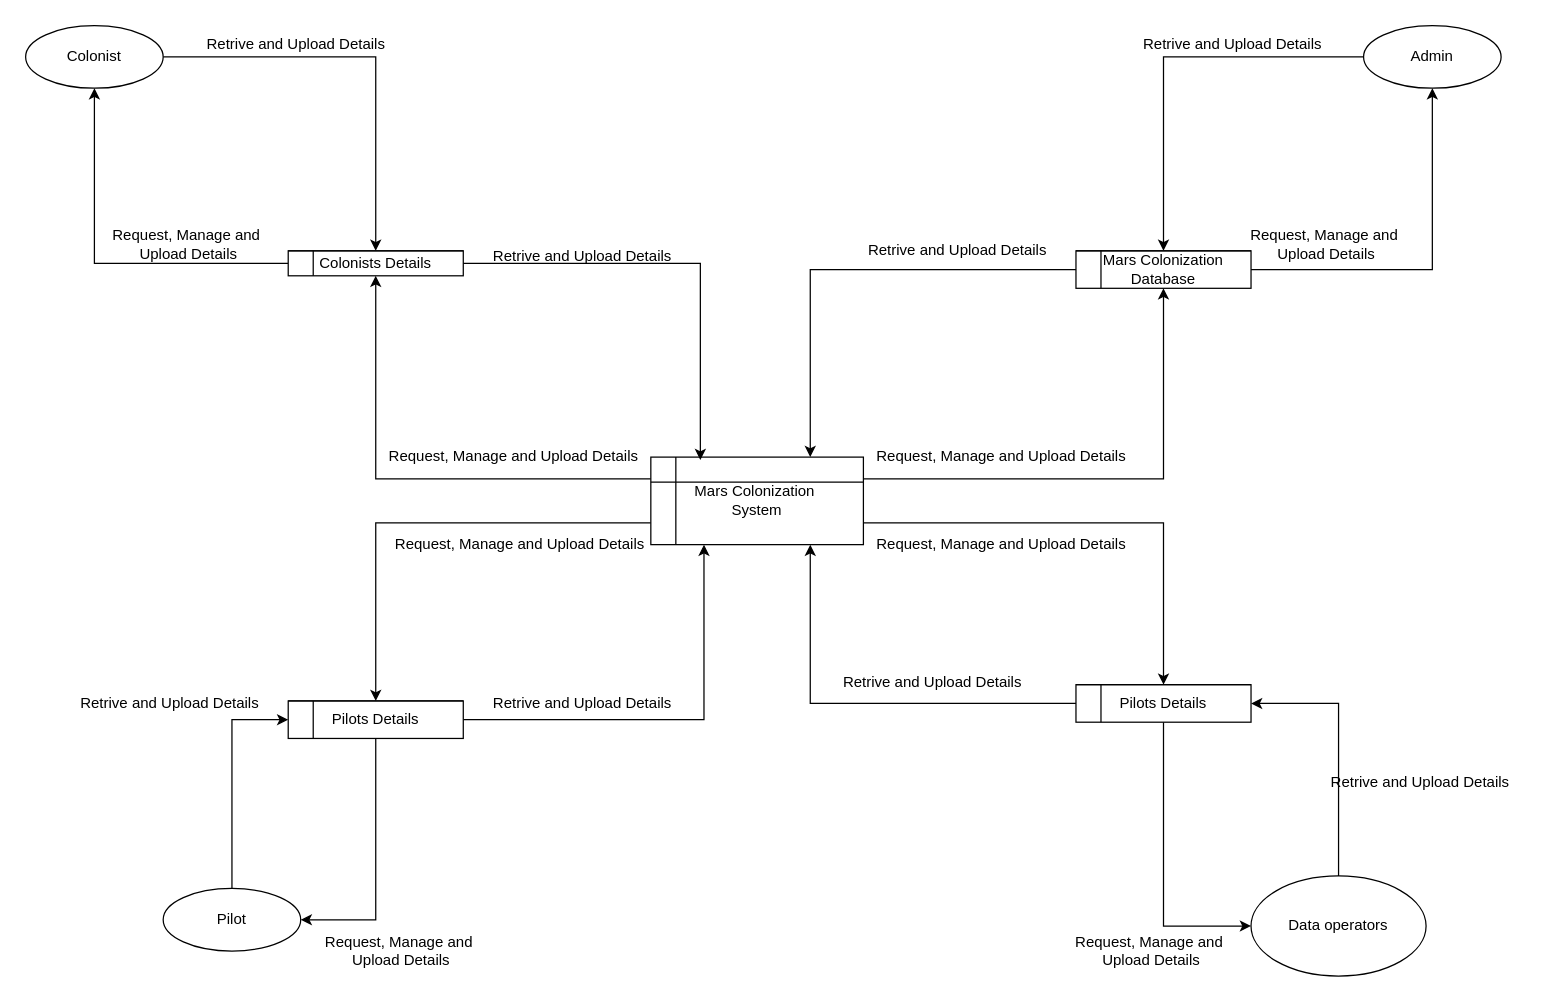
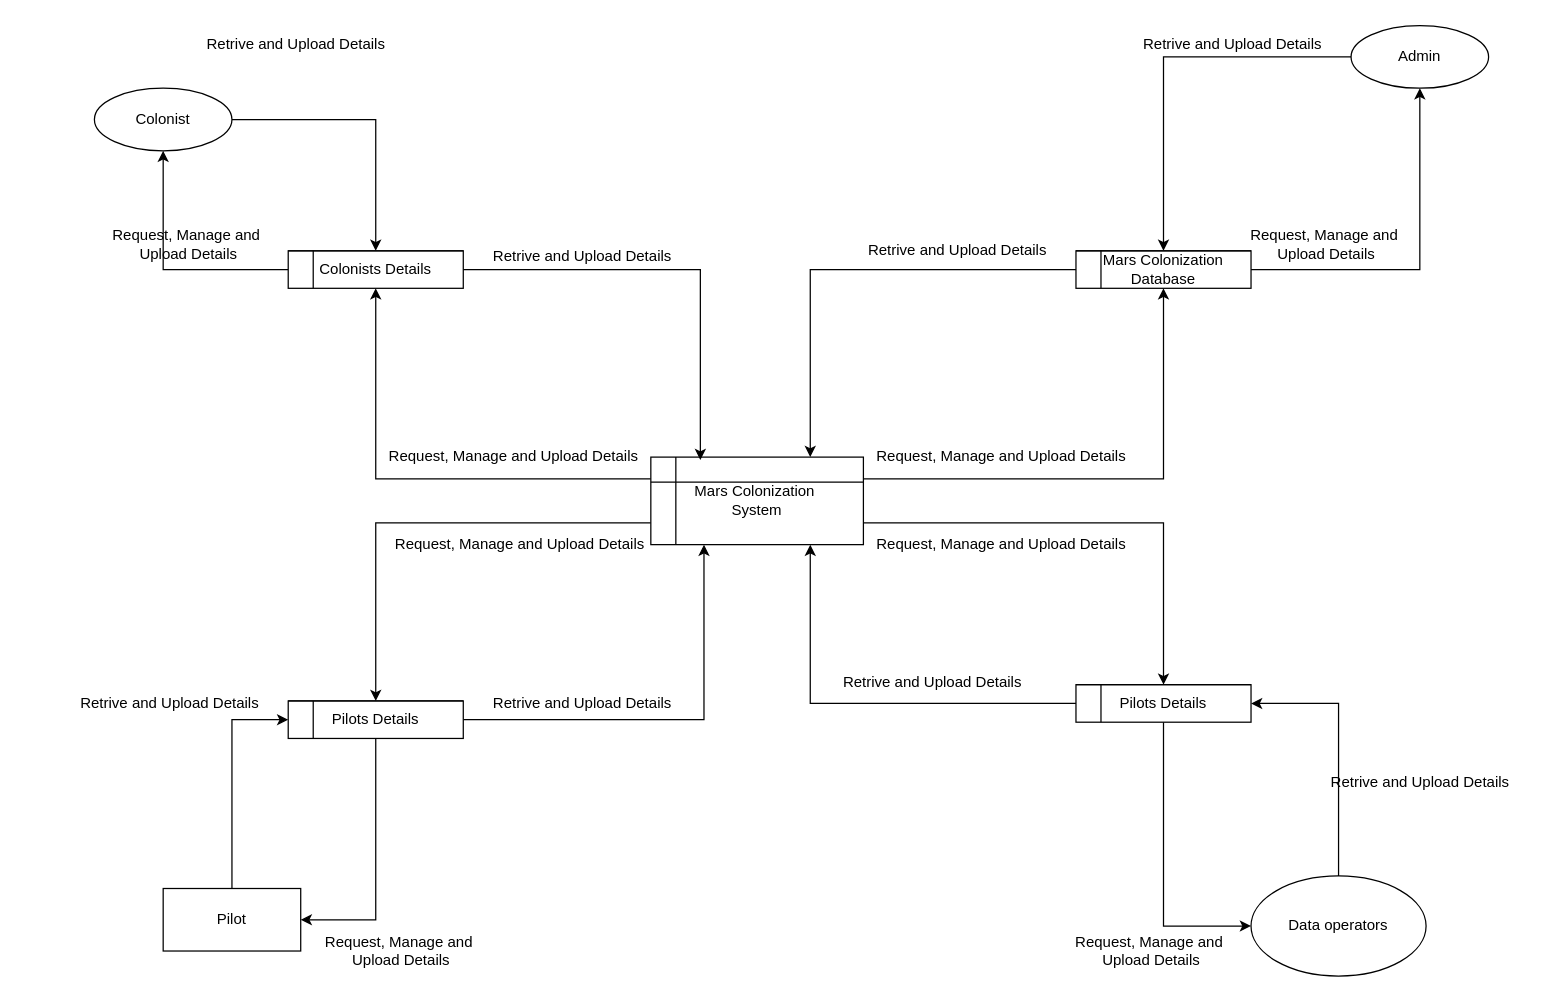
  <mxCell id="0" />
  <mxCell id="1" parent="0" />
  <mxCell id="2" style="edgeStyle=orthogonalEdgeStyle;rounded=0;orthogonalLoop=1;jettySize=auto;html=1;entryX=0.5;entryY=1;entryDx=0;entryDy=0;exitX=0;exitY=0.25;exitDx=0;exitDy=0;" edge="1" parent="1" source="6" target="10"><mxGeometry relative="1" as="geometry" /></mxCell>
  <mxCell id="3" style="edgeStyle=orthogonalEdgeStyle;rounded=0;orthogonalLoop=1;jettySize=auto;html=1;entryX=0.5;entryY=1;entryDx=0;entryDy=0;exitX=1;exitY=0.25;exitDx=0;exitDy=0;" edge="1" parent="1" source="6" target="20"><mxGeometry relative="1" as="geometry" /></mxCell>
  <mxCell id="4" style="edgeStyle=orthogonalEdgeStyle;rounded=0;orthogonalLoop=1;jettySize=auto;html=1;entryX=0.5;entryY=0;entryDx=0;entryDy=0;exitX=0;exitY=0.75;exitDx=0;exitDy=0;" edge="1" parent="1" source="6" target="29"><mxGeometry relative="1" as="geometry" /></mxCell>
  <mxCell id="5" style="edgeStyle=orthogonalEdgeStyle;rounded=0;orthogonalLoop=1;jettySize=auto;html=1;entryX=0.5;entryY=0;entryDx=0;entryDy=0;exitX=1;exitY=0.75;exitDx=0;exitDy=0;" edge="1" parent="1" source="6" target="36"><mxGeometry relative="1" as="geometry" /></mxCell>
  <mxCell id="6" value="Mars Colonization&amp;nbsp;&lt;div&gt;System&lt;/div&gt;" style="shape=internalStorage;whiteSpace=wrap;html=1;backgroundOutline=1;" vertex="1" parent="1"><mxGeometry x="520" y="365" width="170" height="70" as="geometry" /></mxCell>
  <mxCell id="7" style="edgeStyle=orthogonalEdgeStyle;rounded=0;orthogonalLoop=1;jettySize=auto;html=1;" edge="1" parent="1" source="8" target="10"><mxGeometry relative="1" as="geometry" /></mxCell>
- <mxCell id="8" value="Colonist" style="ellipse;whiteSpace=wrap;html=1;" vertex="1" parent="1"><mxGeometry x="20" y="20" width="110" height="50" as="geometry" /></mxCell>
+ <mxCell id="8" value="Colonist" style="ellipse;whiteSpace=wrap;html=1;" vertex="1" parent="1"><mxGeometry x="75" y="70" width="110" height="50" as="geometry" /></mxCell>
  <mxCell id="9" style="edgeStyle=orthogonalEdgeStyle;rounded=0;orthogonalLoop=1;jettySize=auto;html=1;entryX=0.5;entryY=1;entryDx=0;entryDy=0;" edge="1" parent="1" source="10" target="8"><mxGeometry relative="1" as="geometry" /></mxCell>
- <mxCell id="10" value="Colonists Details" style="shape=internalStorage;whiteSpace=wrap;html=1;backgroundOutline=1;dx=20;dy=0;" vertex="1" parent="1"><mxGeometry x="230" y="200" width="140" height="20" as="geometry" /></mxCell>
+ <mxCell id="10" value="Colonists Details" style="shape=internalStorage;whiteSpace=wrap;html=1;backgroundOutline=1;dx=20;dy=0;" vertex="1" parent="1"><mxGeometry x="230" y="200" width="140" height="30" as="geometry" /></mxCell>
  <mxCell id="11" style="edgeStyle=orthogonalEdgeStyle;rounded=0;orthogonalLoop=1;jettySize=auto;html=1;entryX=0.233;entryY=0.034;entryDx=0;entryDy=0;entryPerimeter=0;" edge="1" parent="1" source="10" target="6"><mxGeometry relative="1" as="geometry" /></mxCell>
  <mxCell id="12" value="&lt;font style=&quot;font-size: 12px;&quot;&gt;Retrive and Upload Details&lt;/font&gt;" style="text;html=1;align=center;verticalAlign=middle;resizable=0;points=[];autosize=1;strokeColor=none;fillColor=none;" vertex="1" parent="1"><mxGeometry x="151" y="20" width="170" height="30" as="geometry" /></mxCell>
  <mxCell id="13" value="&lt;font style=&quot;font-size: 12px;&quot;&gt;Request, Manage and Upload&amp;nbsp;&lt;/font&gt;&lt;span style=&quot;background-color: initial;&quot;&gt;Details&lt;/span&gt;" style="text;html=1;align=center;verticalAlign=middle;resizable=0;points=[];autosize=1;strokeColor=none;fillColor=none;" vertex="1" parent="1"><mxGeometry x="300" y="350" width="220" height="30" as="geometry" /></mxCell>
  <mxCell id="14" value="&lt;span style=&quot;color: rgba(0, 0, 0, 0); font-family: monospace; font-size: 0px; text-align: start;&quot;&gt;%3CmxGraphModel%3E%3Croot%3E%3CmxCell%20id%3D%220%22%2F%3E%3CmxCell%20id%3D%221%22%20parent%3D%220%22%2F%3E%3CmxCell%20id%3D%222%22%20value%3D%22%26lt%3Bfont%20style%3D%26quot%3Bfont-size%3A%2012px%3B%26quot%3B%26gt%3BRequest%2C%20Manage%20and%20Upload%26amp%3Bnbsp%3B%26lt%3B%2Ffont%26gt%3B%26lt%3Bspan%20style%3D%26quot%3Bbackground-color%3A%20initial%3B%26quot%3B%26gt%3BDetails%26lt%3B%2Fspan%26gt%3B%22%20style%3D%22text%3Bhtml%3D1%3Balign%3Dcenter%3BverticalAlign%3Dmiddle%3Bresizable%3D0%3Bpoints%3D%5B%5D%3Bautosize%3D1%3BstrokeColor%3Dnone%3BfillColor%3Dnone%3B%22%20vertex%3D%221%22%20parent%3D%221%22%3E%3CmxGeometry%20x%3D%22310%22%20y%3D%22520%22%20width%3D%22220%22%20height%3D%2230%22%20as%3D%22geometry%22%2F%3E%3C%2FmxCell%3E%3C%2Froot%3E%3C%2FmxGraphModel%3E&lt;/span&gt;" style="text;html=1;align=center;verticalAlign=middle;resizable=0;points=[];autosize=1;strokeColor=none;fillColor=none;" vertex="1" parent="1"><mxGeometry x="140" y="175" width="20" height="30" as="geometry" /></mxCell>
  <mxCell id="15" value="&lt;font style=&quot;font-size: 12px;&quot;&gt;Retrive and Upload Details&lt;/font&gt;" style="text;html=1;align=center;verticalAlign=middle;resizable=0;points=[];autosize=1;strokeColor=none;fillColor=none;" vertex="1" parent="1"><mxGeometry x="380" y="190" width="170" height="30" as="geometry" /></mxCell>
  <mxCell id="16" style="edgeStyle=orthogonalEdgeStyle;rounded=0;orthogonalLoop=1;jettySize=auto;html=1;entryX=0.5;entryY=0;entryDx=0;entryDy=0;" edge="1" parent="1" source="17" target="20"><mxGeometry relative="1" as="geometry" /></mxCell>
- <mxCell id="17" value="Admin" style="ellipse;whiteSpace=wrap;html=1;" vertex="1" parent="1"><mxGeometry x="1090" y="20" width="110" height="50" as="geometry" /></mxCell>
+ <mxCell id="17" value="Admin" style="ellipse;whiteSpace=wrap;html=1;" vertex="1" parent="1"><mxGeometry x="1080" y="20" width="110" height="50" as="geometry" /></mxCell>
  <mxCell id="18" style="edgeStyle=orthogonalEdgeStyle;rounded=0;orthogonalLoop=1;jettySize=auto;html=1;entryX=0.75;entryY=0;entryDx=0;entryDy=0;" edge="1" parent="1" source="20" target="6"><mxGeometry relative="1" as="geometry" /></mxCell>
  <mxCell id="19" style="edgeStyle=orthogonalEdgeStyle;rounded=0;orthogonalLoop=1;jettySize=auto;html=1;entryX=0.5;entryY=1;entryDx=0;entryDy=0;" edge="1" parent="1" source="20" target="17"><mxGeometry relative="1" as="geometry" /></mxCell>
  <mxCell id="20" value="Mars Colonization Database" style="shape=internalStorage;whiteSpace=wrap;html=1;backgroundOutline=1;dx=20;dy=0;" vertex="1" parent="1"><mxGeometry x="860" y="200" width="140" height="30" as="geometry" /></mxCell>
  <mxCell id="21" value="&lt;font style=&quot;font-size: 12px;&quot;&gt;Retrive and Upload Details&lt;/font&gt;" style="text;html=1;align=center;verticalAlign=middle;resizable=0;points=[];autosize=1;strokeColor=none;fillColor=none;" vertex="1" parent="1"><mxGeometry x="680" y="185" width="170" height="30" as="geometry" /></mxCell>
  <mxCell id="22" value="&lt;font style=&quot;font-size: 12px;&quot;&gt;Request, Manage and Upload&amp;nbsp;&lt;/font&gt;&lt;span style=&quot;background-color: initial;&quot;&gt;Details&lt;/span&gt;" style="text;html=1;align=center;verticalAlign=middle;resizable=0;points=[];autosize=1;strokeColor=none;fillColor=none;" vertex="1" parent="1"><mxGeometry x="690" y="350" width="220" height="30" as="geometry" /></mxCell>
  <mxCell id="23" value="&lt;font style=&quot;font-size: 12px;&quot;&gt;Request, Manage and&amp;nbsp;&lt;/font&gt;&lt;div&gt;&lt;font style=&quot;font-size: 12px;&quot;&gt;Upload&amp;nbsp;&lt;/font&gt;&lt;span style=&quot;background-color: initial;&quot;&gt;Details&lt;/span&gt;&lt;/div&gt;" style="text;html=1;align=center;verticalAlign=middle;resizable=0;points=[];autosize=1;strokeColor=none;fillColor=none;" vertex="1" parent="1"><mxGeometry x="80" y="175" width="140" height="40" as="geometry" /></mxCell>
  <mxCell id="24" value="&lt;font style=&quot;font-size: 12px;&quot;&gt;Request, Manage and&amp;nbsp;&lt;/font&gt;&lt;div&gt;&lt;font style=&quot;font-size: 12px;&quot;&gt;Upload&amp;nbsp;&lt;/font&gt;&lt;span style=&quot;background-color: initial;&quot;&gt;Details&lt;/span&gt;&lt;/div&gt;" style="text;html=1;align=center;verticalAlign=middle;resizable=0;points=[];autosize=1;strokeColor=none;fillColor=none;" vertex="1" parent="1"><mxGeometry x="990" y="175" width="140" height="40" as="geometry" /></mxCell>
  <mxCell id="25" style="edgeStyle=orthogonalEdgeStyle;rounded=0;orthogonalLoop=1;jettySize=auto;html=1;entryX=0;entryY=0.5;entryDx=0;entryDy=0;" edge="1" parent="1" source="26" target="29"><mxGeometry relative="1" as="geometry" /></mxCell>
- <mxCell id="26" value="Pilot" style="ellipse;whiteSpace=wrap;html=1;" vertex="1" parent="1"><mxGeometry x="130" y="710" width="110" height="50" as="geometry" /></mxCell>
+ <mxCell id="26" value="Pilot" style="whiteSpace=wrap;html=1;rounded=0;" vertex="1" parent="1"><mxGeometry x="130" y="710" width="110" height="50" as="geometry" /></mxCell>
  <mxCell id="27" style="edgeStyle=orthogonalEdgeStyle;rounded=0;orthogonalLoop=1;jettySize=auto;html=1;entryX=0.25;entryY=1;entryDx=0;entryDy=0;" edge="1" parent="1" source="29" target="6"><mxGeometry relative="1" as="geometry" /></mxCell>
  <mxCell id="28" style="edgeStyle=orthogonalEdgeStyle;rounded=0;orthogonalLoop=1;jettySize=auto;html=1;entryX=1;entryY=0.5;entryDx=0;entryDy=0;" edge="1" parent="1" source="29" target="26"><mxGeometry relative="1" as="geometry" /></mxCell>
  <mxCell id="29" value="Pilots Details" style="shape=internalStorage;whiteSpace=wrap;html=1;backgroundOutline=1;dx=20;dy=0;" vertex="1" parent="1"><mxGeometry x="230" y="560" width="140" height="30" as="geometry" /></mxCell>
  <mxCell id="30" value="&lt;font style=&quot;font-size: 12px;&quot;&gt;Request, Manage and Upload&amp;nbsp;&lt;/font&gt;&lt;span style=&quot;background-color: initial;&quot;&gt;Details&lt;/span&gt;" style="text;html=1;align=center;verticalAlign=middle;resizable=0;points=[];autosize=1;strokeColor=none;fillColor=none;" vertex="1" parent="1"><mxGeometry x="305" y="420" width="220" height="30" as="geometry" /></mxCell>
  <mxCell id="31" value="&lt;font style=&quot;font-size: 12px;&quot;&gt;Retrive and Upload Details&lt;/font&gt;" style="text;html=1;align=center;verticalAlign=middle;resizable=0;points=[];autosize=1;strokeColor=none;fillColor=none;" vertex="1" parent="1"><mxGeometry x="380" y="547" width="170" height="30" as="geometry" /></mxCell>
  <mxCell id="32" value="&lt;font style=&quot;font-size: 12px;&quot;&gt;Request, Manage and&amp;nbsp;&lt;/font&gt;&lt;div&gt;&lt;font style=&quot;font-size: 12px;&quot;&gt;Upload&amp;nbsp;&lt;/font&gt;&lt;span style=&quot;background-color: initial;&quot;&gt;Details&lt;/span&gt;&lt;/div&gt;" style="text;html=1;align=center;verticalAlign=middle;resizable=0;points=[];autosize=1;strokeColor=none;fillColor=none;" vertex="1" parent="1"><mxGeometry x="250" y="740" width="140" height="40" as="geometry" /></mxCell>
  <mxCell id="33" value="&lt;font style=&quot;font-size: 12px;&quot;&gt;Retrive and Upload Details&lt;/font&gt;" style="text;html=1;align=center;verticalAlign=middle;resizable=0;points=[];autosize=1;strokeColor=none;fillColor=none;" vertex="1" parent="1"><mxGeometry x="50" y="547" width="170" height="30" as="geometry" /></mxCell>
  <mxCell id="34" style="edgeStyle=orthogonalEdgeStyle;rounded=0;orthogonalLoop=1;jettySize=auto;html=1;entryX=0;entryY=0.5;entryDx=0;entryDy=0;" edge="1" parent="1" source="36" target="38"><mxGeometry relative="1" as="geometry" /></mxCell>
  <mxCell id="35" style="edgeStyle=orthogonalEdgeStyle;rounded=0;orthogonalLoop=1;jettySize=auto;html=1;entryX=0.75;entryY=1;entryDx=0;entryDy=0;" edge="1" parent="1" source="36" target="6"><mxGeometry relative="1" as="geometry" /></mxCell>
  <mxCell id="36" value="Pilots Details" style="shape=internalStorage;whiteSpace=wrap;html=1;backgroundOutline=1;dx=20;dy=0;" vertex="1" parent="1"><mxGeometry x="860" y="547" width="140" height="30" as="geometry" /></mxCell>
  <mxCell id="37" style="edgeStyle=orthogonalEdgeStyle;rounded=0;orthogonalLoop=1;jettySize=auto;html=1;entryX=1;entryY=0.5;entryDx=0;entryDy=0;" edge="1" parent="1" source="38" target="36"><mxGeometry relative="1" as="geometry" /></mxCell>
  <mxCell id="38" value="Data operators" style="ellipse;whiteSpace=wrap;html=1;" vertex="1" parent="1"><mxGeometry x="1000" y="700" width="140" height="80" as="geometry" /></mxCell>
  <mxCell id="39" value="&lt;font style=&quot;font-size: 12px;&quot;&gt;Request, Manage and Upload&amp;nbsp;&lt;/font&gt;&lt;span style=&quot;background-color: initial;&quot;&gt;Details&lt;/span&gt;" style="text;html=1;align=center;verticalAlign=middle;resizable=0;points=[];autosize=1;strokeColor=none;fillColor=none;" vertex="1" parent="1"><mxGeometry x="690" y="420" width="220" height="30" as="geometry" /></mxCell>
  <mxCell id="40" value="&lt;font style=&quot;font-size: 12px;&quot;&gt;Request, Manage and&amp;nbsp;&lt;/font&gt;&lt;div&gt;&lt;font style=&quot;font-size: 12px;&quot;&gt;Upload&amp;nbsp;&lt;/font&gt;&lt;span style=&quot;background-color: initial;&quot;&gt;Details&lt;/span&gt;&lt;/div&gt;" style="text;html=1;align=center;verticalAlign=middle;resizable=0;points=[];autosize=1;strokeColor=none;fillColor=none;" vertex="1" parent="1"><mxGeometry x="850" y="740" width="140" height="40" as="geometry" /></mxCell>
  <mxCell id="41" value="&lt;font style=&quot;font-size: 12px;&quot;&gt;Retrive and Upload Details&lt;/font&gt;" style="text;html=1;align=center;verticalAlign=middle;resizable=0;points=[];autosize=1;strokeColor=none;fillColor=none;" vertex="1" parent="1"><mxGeometry x="900" y="20" width="170" height="30" as="geometry" /></mxCell>
  <mxCell id="42" value="&lt;font style=&quot;font-size: 12px;&quot;&gt;Retrive and Upload Details&lt;/font&gt;" style="text;html=1;align=center;verticalAlign=middle;resizable=0;points=[];autosize=1;strokeColor=none;fillColor=none;" vertex="1" parent="1"><mxGeometry x="1050" y="610" width="170" height="30" as="geometry" /></mxCell>
  <mxCell id="43" value="&lt;font style=&quot;font-size: 12px;&quot;&gt;Retrive and Upload Details&lt;/font&gt;" style="text;html=1;align=center;verticalAlign=middle;resizable=0;points=[];autosize=1;strokeColor=none;fillColor=none;" vertex="1" parent="1"><mxGeometry x="660" y="530" width="170" height="30" as="geometry" /></mxCell>
